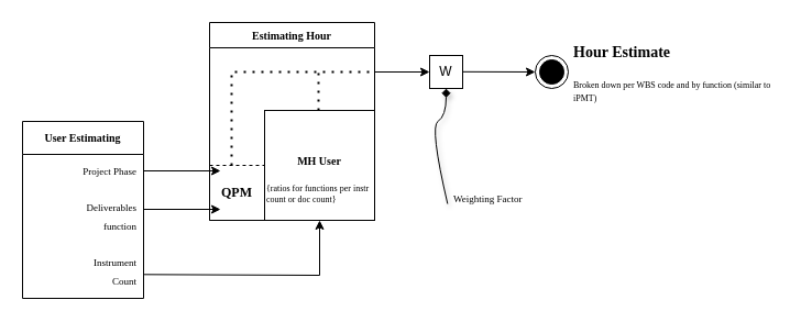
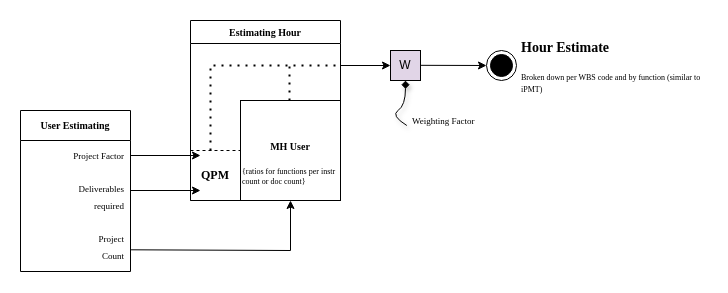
  <mxCell id="0" />
  <mxCell id="1" parent="0" />
  <mxCell id="2" value="" style="endArrow=classic;html=1;rounded=0;entryX=0.2;entryY=0.1;entryDx=0;entryDy=0;entryPerimeter=0;startArrow=none;" edge="1" parent="1" target="15"><mxGeometry width="50" height="50" relative="1" as="geometry"><mxPoint x="130" y="155" as="sourcePoint" /><mxPoint x="190" y="155" as="targetPoint" /></mxGeometry></mxCell>
- <mxCell id="3" value="W" style="rounded=0;whiteSpace=wrap;html=1;" vertex="1" parent="1"><mxGeometry x="390" y="50" width="30" height="30" as="geometry" /></mxCell>
+ <mxCell id="3" value="W" style="rounded=0;whiteSpace=wrap;html=1;fillColor=#e1d5e7;" vertex="1" parent="1"><mxGeometry x="390" y="50" width="30" height="30" as="geometry" /></mxCell>
  <mxCell id="4" value="" style="curved=1;endArrow=diamond;html=1;rounded=0;entryX=0.5;entryY=1;entryDx=0;entryDy=0;shadow=1;exitX=0.004;exitY=0.667;exitDx=0;exitDy=0;exitPerimeter=0;" edge="1" parent="1" source="5" target="3"><mxGeometry width="50" height="50" relative="1" as="geometry"><mxPoint x="360" y="115" as="sourcePoint" /><mxPoint x="300" y="115" as="targetPoint" /><Array as="points"><mxPoint x="390" y="115" /><mxPoint x="405" y="105" /></Array></mxGeometry></mxCell>
- <mxCell id="5" value="&lt;font style=&quot;font-size: 9px;&quot; face=&quot;Lucida Console&quot;&gt;Weighting Factor&lt;/font&gt;" style="text;strokeColor=none;fillColor=none;align=left;verticalAlign=middle;spacingLeft=4;spacingRight=4;overflow=hidden;points=[[0,0.5],[1,0.5]];portConstraint=eastwest;rotatable=0;whiteSpace=wrap;html=1;" vertex="1" parent="1"><mxGeometry x="406" y="165" width="80" height="30" as="geometry" /></mxCell>
+ <mxCell id="5" value="&lt;font style=&quot;font-size: 9px;&quot; face=&quot;Lucida Console&quot;&gt;Weighting Factor&lt;/font&gt;" style="text;strokeColor=none;fillColor=none;align=left;verticalAlign=middle;spacingLeft=4;spacingRight=4;overflow=hidden;points=[[0,0.5],[1,0.5]];portConstraint=eastwest;rotatable=0;whiteSpace=wrap;html=1;" vertex="1" parent="1"><mxGeometry x="406" y="105" width="80" height="30" as="geometry" /></mxCell>
  <mxCell id="6" value="" style="endArrow=classic;html=1;rounded=0;entryX=0.2;entryY=0.8;entryDx=0;entryDy=0;entryPerimeter=0;" edge="1" parent="1" target="15"><mxGeometry width="50" height="50" relative="1" as="geometry"><mxPoint x="130" y="190" as="sourcePoint" /><mxPoint x="190" y="190" as="targetPoint" /></mxGeometry></mxCell>
  <mxCell id="7" value="" style="endArrow=classic;html=1;rounded=0;shadow=0;exitX=1.008;exitY=0.464;exitDx=0;exitDy=0;exitPerimeter=0;" edge="1" parent="1"><mxGeometry width="50" height="50" relative="1" as="geometry"><mxPoint x="420" y="64.82" as="sourcePoint" /><mxPoint x="486" y="65" as="targetPoint" /></mxGeometry></mxCell>
  <mxCell id="8" value="" style="ellipse;html=1;shape=endState;fillColor=strokeColor;fontFamily=Lucida Console;fontSize=10;" vertex="1" parent="1"><mxGeometry x="486" y="50" width="30" height="30" as="geometry" /></mxCell>
  <mxCell id="9" value="" style="endArrow=classic;html=1;rounded=0;exitX=1.005;exitY=0.566;exitDx=0;exitDy=0;exitPerimeter=0;" edge="1" parent="1" source="14"><mxGeometry width="50" height="50" relative="1" as="geometry"><mxPoint x="130" y="230" as="sourcePoint" /><mxPoint x="290" y="200" as="targetPoint" /><Array as="points"><mxPoint x="290" y="250" /></Array></mxGeometry></mxCell>
  <mxCell id="10" value="&lt;h1&gt;&lt;font style=&quot;font-size: 14px;&quot;&gt;Hour Estimate&lt;/font&gt;&lt;/h1&gt;&lt;p&gt;&lt;font style=&quot;font-size: 8px;&quot;&gt;Broken down per WBS code and by function (similar to iPMT)&lt;/font&gt;&lt;/p&gt;" style="text;html=1;strokeColor=none;fillColor=none;spacing=5;spacingTop=-20;whiteSpace=wrap;overflow=hidden;rounded=0;fontFamily=Lucida Console;fontSize=10;" vertex="1" parent="1"><mxGeometry x="516" y="30" width="190" height="80" as="geometry" /></mxCell>
  <mxCell id="11" value="&lt;font style=&quot;font-size: 10px;&quot;&gt;&lt;b&gt;User Estimating&lt;/b&gt;&lt;/font&gt;" style="swimlane;fontStyle=0;childLayout=stackLayout;horizontal=1;startSize=30;horizontalStack=0;resizeParent=1;resizeParentMax=0;resizeLast=0;collapsible=1;marginBottom=0;whiteSpace=wrap;html=1;fontFamily=Lucida Console;fontSize=14;fillColor=none;" vertex="1" parent="1"><mxGeometry x="20" y="110" width="110" height="161" as="geometry"><mxRectangle x="570" y="290" width="110" height="30" as="alternateBounds" /></mxGeometry></mxCell>
- <mxCell id="12" value="&lt;font style=&quot;font-size: 9px;&quot;&gt;Project Phase&lt;/font&gt;" style="text;strokeColor=none;fillColor=none;align=right;verticalAlign=middle;spacingLeft=4;spacingRight=4;overflow=hidden;points=[[0,0.5],[1,0.5]];portConstraint=eastwest;rotatable=0;whiteSpace=wrap;html=1;fontFamily=Lucida Console;fontSize=14;" vertex="1" parent="11"><mxGeometry y="30" width="110" height="30" as="geometry" /></mxCell>
- <mxCell id="13" value="&lt;font style=&quot;font-size: 9px;&quot;&gt;&lt;font style=&quot;&quot; face=&quot;Lucida Console&quot;&gt;Deliverables&lt;br&gt;&lt;/font&gt;function&lt;/font&gt;" style="text;strokeColor=none;fillColor=none;align=right;verticalAlign=middle;spacingLeft=4;spacingRight=4;overflow=hidden;points=[[0,0.5],[1,0.5]];portConstraint=eastwest;rotatable=0;whiteSpace=wrap;html=1;fontFamily=Lucida Console;fontSize=14;" vertex="1" parent="11"><mxGeometry y="60" width="110" height="51" as="geometry" /></mxCell>
- <mxCell id="14" value="&lt;font style=&quot;font-size: 9px;&quot;&gt;Instrument&lt;br style=&quot;&quot;&gt;Count&lt;/font&gt;" style="text;strokeColor=none;fillColor=none;align=right;verticalAlign=middle;spacingLeft=4;spacingRight=4;overflow=hidden;points=[[0,0.5],[1,0.5]];portConstraint=eastwest;rotatable=0;whiteSpace=wrap;html=1;fontFamily=Lucida Console;fontSize=14;" vertex="1" parent="11"><mxGeometry y="111" width="110" height="50" as="geometry" /></mxCell>
+ <mxCell id="12" value="&lt;font style=&quot;font-size: 9px;&quot;&gt;Project Factor&lt;/font&gt;" style="text;strokeColor=none;fillColor=none;align=right;verticalAlign=middle;spacingLeft=4;spacingRight=4;overflow=hidden;points=[[0,0.5],[1,0.5]];portConstraint=eastwest;rotatable=0;whiteSpace=wrap;html=1;fontFamily=Lucida Console;fontSize=14;" vertex="1" parent="11"><mxGeometry y="30" width="110" height="30" as="geometry" /></mxCell>
+ <mxCell id="13" value="&lt;font style=&quot;font-size: 9px;&quot;&gt;&lt;font style=&quot;&quot; face=&quot;Lucida Console&quot;&gt;Deliverables&lt;br&gt;&lt;/font&gt;required&lt;/font&gt;" style="text;strokeColor=none;fillColor=none;align=right;verticalAlign=middle;spacingLeft=4;spacingRight=4;overflow=hidden;points=[[0,0.5],[1,0.5]];portConstraint=eastwest;rotatable=0;whiteSpace=wrap;html=1;fontFamily=Lucida Console;fontSize=14;" vertex="1" parent="11"><mxGeometry y="60" width="110" height="51" as="geometry" /></mxCell>
+ <mxCell id="14" value="&lt;font style=&quot;font-size: 9px;&quot;&gt;Project&lt;br style=&quot;&quot;&gt;Count&lt;/font&gt;" style="text;strokeColor=none;fillColor=none;align=right;verticalAlign=middle;spacingLeft=4;spacingRight=4;overflow=hidden;points=[[0,0.5],[1,0.5]];portConstraint=eastwest;rotatable=0;whiteSpace=wrap;html=1;fontFamily=Lucida Console;fontSize=14;" vertex="1" parent="11"><mxGeometry y="111" width="110" height="50" as="geometry" /></mxCell>
  <mxCell id="15" value="&lt;b&gt;&lt;font style=&quot;font-size: 12px;&quot;&gt;QPM&lt;/font&gt;&lt;/b&gt;" style="whiteSpace=wrap;html=1;aspect=fixed;fontFamily=Lucida Console;fontSize=6;fillColor=none;dashed=1;" vertex="1" parent="1"><mxGeometry x="190" y="150" width="50" height="50" as="geometry" /></mxCell>
  <mxCell id="16" value="&lt;b&gt;&lt;font style=&quot;&quot;&gt;&lt;font style=&quot;font-size: 10px;&quot;&gt;MH User&lt;br&gt;&lt;/font&gt;&lt;br&gt;&lt;/font&gt;&lt;/b&gt;" style="whiteSpace=wrap;html=1;aspect=fixed;fontFamily=Lucida Console;fontSize=6;fillColor=none;" vertex="1" parent="1"><mxGeometry x="240" y="100" width="100" height="100" as="geometry" /></mxCell>
  <mxCell id="17" style="edgeStyle=orthogonalEdgeStyle;rounded=0;orthogonalLoop=1;jettySize=auto;html=1;entryX=0;entryY=0.5;entryDx=0;entryDy=0;shadow=0;fontFamily=Lucida Console;fontSize=10;" edge="1" parent="1" target="3"><mxGeometry relative="1" as="geometry"><mxPoint x="340" y="105" as="sourcePoint" /><Array as="points"><mxPoint x="340" y="65" /></Array></mxGeometry></mxCell>
  <mxCell id="18" value="Estimating Hour" style="swimlane;whiteSpace=wrap;html=1;fontFamily=Lucida Console;fontSize=10;fillColor=none;" vertex="1" parent="1"><mxGeometry x="190" y="20" width="150" height="180" as="geometry" /></mxCell>
  <mxCell id="19" value="{ratios for functions per instr count or doc count}" style="text;whiteSpace=wrap;html=1;fontSize=8;fontFamily=Lucida Console;" vertex="1" parent="18"><mxGeometry x="50" y="140" width="100" height="40" as="geometry" /></mxCell>
  <mxCell id="20" value="" style="endArrow=none;dashed=1;html=1;dashPattern=1 3;strokeWidth=2;rounded=0;shadow=0;fontFamily=Lucida Console;fontSize=10;" edge="1" parent="18"><mxGeometry width="50" height="50" relative="1" as="geometry"><mxPoint x="20" y="130" as="sourcePoint" /><mxPoint x="20" y="50" as="targetPoint" /></mxGeometry></mxCell>
  <mxCell id="21" value="" style="endArrow=none;dashed=1;html=1;dashPattern=1 3;strokeWidth=2;rounded=0;shadow=0;fontFamily=Lucida Console;fontSize=10;" edge="1" parent="18"><mxGeometry width="50" height="50" relative="1" as="geometry"><mxPoint x="99" y="80" as="sourcePoint" /><mxPoint x="99" y="40" as="targetPoint" /></mxGeometry></mxCell>
  <mxCell id="22" value="" style="endArrow=none;dashed=1;html=1;dashPattern=1 3;strokeWidth=2;rounded=0;shadow=0;fontFamily=Lucida Console;fontSize=10;entryX=1;entryY=0.25;entryDx=0;entryDy=0;" edge="1" parent="1" target="18"><mxGeometry width="50" height="50" relative="1" as="geometry"><mxPoint x="210" y="70" as="sourcePoint" /><mxPoint x="380" y="70" as="targetPoint" /><Array as="points"><mxPoint x="210" y="65" /></Array></mxGeometry></mxCell>
